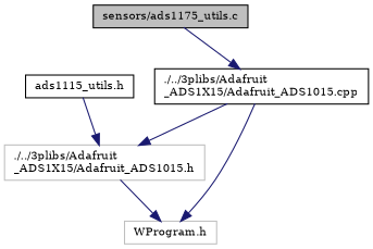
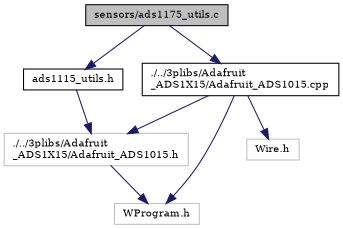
  digraph {
    fontname="DejaVu Serif"
    node [color=black fillcolor=white fontname="DejaVu Serif" fontsize=10 shape=record style=filled]
    edge [color=midnightblue fontname="DejaVu Serif" fontsize=10 labelfontname=Helvetica labelfontsize=10 style=solid]
    n1 [fillcolor=grey75 fontcolor=black height=0.2 label="sensors/ads1175_utils.c" width=0.4]
    n2 [height=0.2 label="ads1115_utils.h" width=0.4]
    n3 [height=0.2 label="./../3plibs/Adafruit\l_ADS1X15/Adafruit_ADS1015.cpp" width=0.4]
    n4 [color=grey75 height=0.2 label="./../3plibs/Adafruit\l_ADS1X15/Adafruit_ADS1015.h" width=0.4]
    n5 [color=grey75 height=0.2 label="WProgram.h" width=0.4]
+   n6 [color=grey75 height=0.2 label="Wire.h" width=0.4]
+   n1 -> n2
    n1 -> n3
    n2 -> n4
    n3 -> n4
    n3 -> n5
+   n3 -> n6
    n4 -> n5
  }
